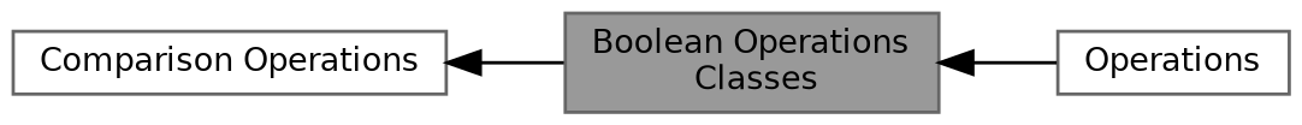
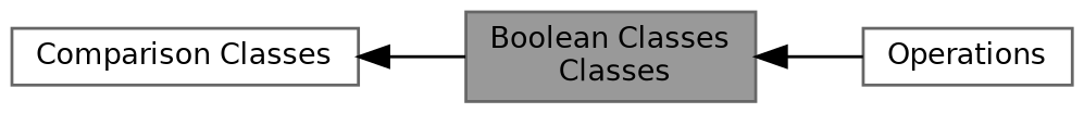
  digraph {
    rankdir=LR
    node [color=grey40 fillcolor=white fontname=Helvetica fontsize=10 shape=box style=filled]
    edge [dir=back fontname=Helvetica fontsize=10 labelfontname=Helvetica labelfontsize=10 shape=plaintext style=solid]
-   n1 [height=0.2 label="Comparison Operations" width=0.4]
-   n2 [color=gray40 fillcolor=grey60 fontcolor=black height=0.2 label="Boolean Operations\l Classes" width=0.4]
+   n1 [height=0.2 label="Comparison Classes" width=0.4]
+   n2 [color=gray40 fillcolor=grey60 fontcolor=black height=0.2 label="Boolean Classes\l Classes" width=0.4]
    n3 [height=0.2 label=Operations width=0.4]
    n1 -> n2
    n2 -> n3
  }
